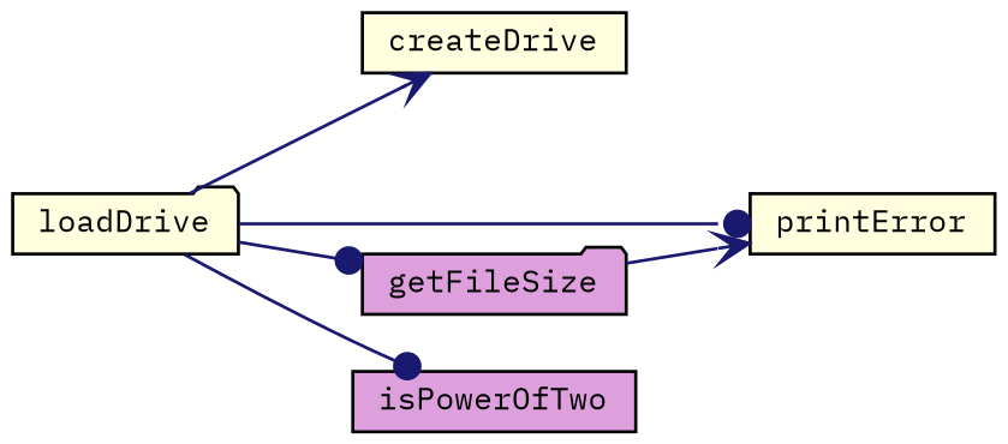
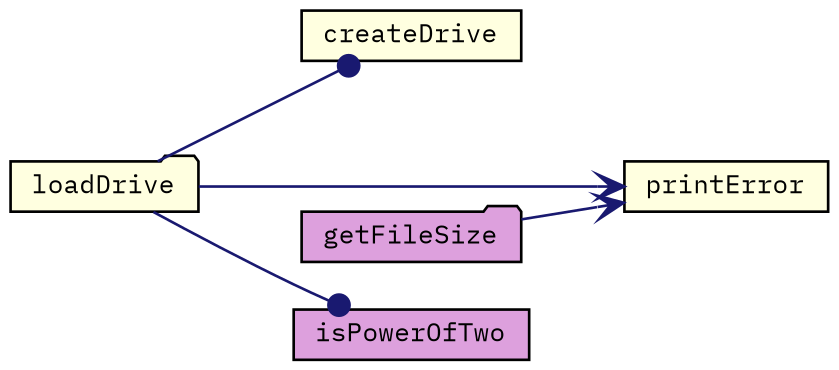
  digraph {
    fontname="IBM Plex Mono"
    rankdir=LR
    node [color=black fillcolor=lightyellow fontname="IBM Plex Mono" fontsize=10 shape=box style=filled]
    edge [arrowhead=dot color=midnightblue fontname="IBM Plex Mono" fontsize=10 labelfontname=Helvetica labelfontsize=10 style=solid]
    n1 [fontcolor=black height=0.2 label=loadDrive shape=folder width=0.4]
    n2 [height=0.2 label=createDrive width=0.4]
    n3 [height=0.2 label=printError width=0.4]
    n4 [fillcolor=plum height=0.2 label=getFileSize shape=folder width=0.4]
    n5 [fillcolor=plum height=0.2 label=isPowerOfTwo width=0.4]
-   n1 -> n2 [arrowhead=vee]
-   n1 -> n3
-   n1 -> n4
+   n1 -> n2
+   n1 -> n3 [arrowhead=vee]
    n1 -> n5
    n4 -> n3 [arrowhead=vee]
  }
